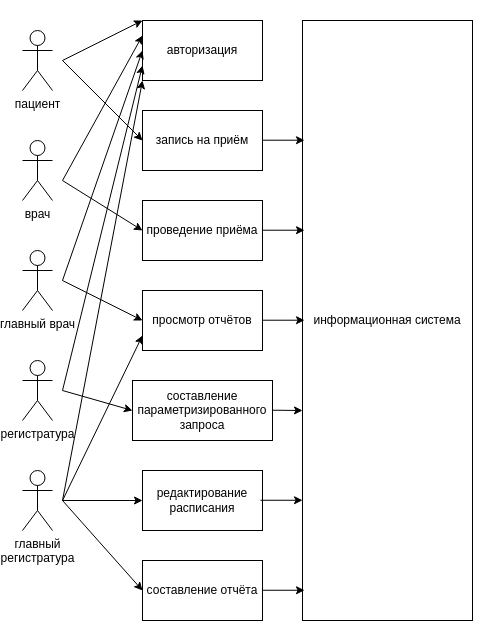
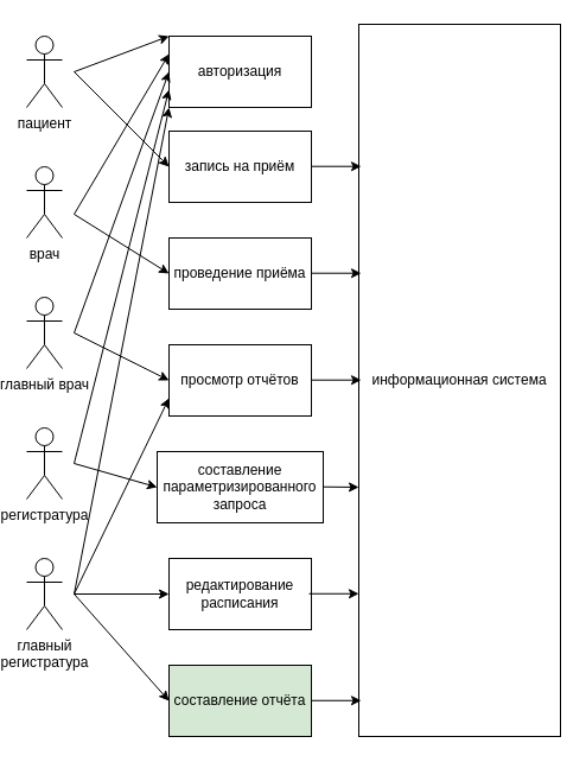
  <mxCell id="0" />
  <mxCell id="1" parent="0" />
  <mxCell id="2" value="пациент" style="shape=umlActor;verticalLabelPosition=bottom;verticalAlign=top;html=1;outlineConnect=0;" vertex="1" parent="1"><mxGeometry x="20" y="30" width="30" height="60" as="geometry" /></mxCell>
  <mxCell id="3" value="врач" style="shape=umlActor;verticalLabelPosition=bottom;verticalAlign=top;html=1;outlineConnect=0;" vertex="1" parent="1"><mxGeometry x="20" y="140" width="30" height="60" as="geometry" /></mxCell>
  <mxCell id="4" value="главный врач" style="shape=umlActor;verticalLabelPosition=bottom;verticalAlign=top;html=1;outlineConnect=0;" vertex="1" parent="1"><mxGeometry x="20" y="250" width="30" height="60" as="geometry" /></mxCell>
  <mxCell id="5" value="регистратура" style="shape=umlActor;verticalLabelPosition=bottom;verticalAlign=top;html=1;outlineConnect=0;" vertex="1" parent="1"><mxGeometry x="20" y="360" width="30" height="60" as="geometry" /></mxCell>
  <mxCell id="6" value="главный &lt;br&gt;регистратура" style="shape=umlActor;verticalLabelPosition=bottom;verticalAlign=top;html=1;outlineConnect=0;" vertex="1" parent="1"><mxGeometry x="20" y="470" width="30" height="60" as="geometry" /></mxCell>
- <mxCell id="7" value="авторизация" style="rounded=0;whiteSpace=wrap;html=1;" vertex="1" parent="1"><mxGeometry x="140" y="20" width="120" height="60" as="geometry" /></mxCell>
+ <mxCell id="7" value="авторизация" style="rounded=0;whiteSpace=wrap;html=1;" vertex="1" parent="1"><mxGeometry x="140" y="30" width="120" height="60" as="geometry" /></mxCell>
  <mxCell id="8" value="запись на приём" style="rounded=0;whiteSpace=wrap;html=1;" vertex="1" parent="1"><mxGeometry x="140" y="110" width="120" height="60" as="geometry" /></mxCell>
  <mxCell id="9" value="проведение приёма" style="rounded=0;whiteSpace=wrap;html=1;" vertex="1" parent="1"><mxGeometry x="140" y="200" width="120" height="60" as="geometry" /></mxCell>
  <mxCell id="10" value="просмотр отчётов" style="rounded=0;whiteSpace=wrap;html=1;" vertex="1" parent="1"><mxGeometry x="140" y="290" width="120" height="60" as="geometry" /></mxCell>
  <mxCell id="11" value="составление параметризированного запроса" style="rounded=0;whiteSpace=wrap;html=1;" vertex="1" parent="1"><mxGeometry x="130" y="380" width="140" height="60" as="geometry" /></mxCell>
  <mxCell id="12" value="редактирование расписания" style="rounded=0;whiteSpace=wrap;html=1;" vertex="1" parent="1"><mxGeometry x="140" y="470" width="120" height="60" as="geometry" /></mxCell>
- <mxCell id="13" value="составление отчёта" style="rounded=0;whiteSpace=wrap;html=1;" vertex="1" parent="1"><mxGeometry x="140" y="560" width="120" height="60" as="geometry" /></mxCell>
+ <mxCell id="13" value="составление отчёта" style="rounded=0;whiteSpace=wrap;html=1;fillColor=#d5e8d4;" vertex="1" parent="1"><mxGeometry x="140" y="560" width="120" height="60" as="geometry" /></mxCell>
  <mxCell id="14" value="информационная система" style="rounded=0;whiteSpace=wrap;html=1;" vertex="1" parent="1"><mxGeometry x="300" y="20" width="170" height="600" as="geometry" /></mxCell>
  <mxCell id="15" value="" style="endArrow=classic;html=1;rounded=0;entryX=0;entryY=0;entryDx=0;entryDy=0;" edge="1" parent="1" target="7"><mxGeometry width="50" height="50" relative="1" as="geometry"><mxPoint x="60" y="60" as="sourcePoint" /><mxPoint x="230" y="90" as="targetPoint" /></mxGeometry></mxCell>
  <mxCell id="16" value="" style="endArrow=classic;html=1;rounded=0;entryX=0;entryY=0.5;entryDx=0;entryDy=0;" edge="1" parent="1" target="8"><mxGeometry width="50" height="50" relative="1" as="geometry"><mxPoint x="60" y="60" as="sourcePoint" /><mxPoint x="150" y="30" as="targetPoint" /></mxGeometry></mxCell>
  <mxCell id="17" value="" style="endArrow=classic;html=1;rounded=0;entryX=0;entryY=0.25;entryDx=0;entryDy=0;" edge="1" parent="1" target="7"><mxGeometry width="50" height="50" relative="1" as="geometry"><mxPoint x="60" y="180" as="sourcePoint" /><mxPoint x="230" y="90" as="targetPoint" /></mxGeometry></mxCell>
  <mxCell id="18" value="" style="endArrow=classic;html=1;rounded=0;entryX=0;entryY=0.5;entryDx=0;entryDy=0;" edge="1" parent="1" target="9"><mxGeometry width="50" height="50" relative="1" as="geometry"><mxPoint x="60" y="180" as="sourcePoint" /><mxPoint x="150" y="45" as="targetPoint" /></mxGeometry></mxCell>
  <mxCell id="19" value="" style="endArrow=classic;html=1;rounded=0;entryX=0;entryY=0.5;entryDx=0;entryDy=0;" edge="1" parent="1" target="7"><mxGeometry width="50" height="50" relative="1" as="geometry"><mxPoint x="60" y="280" as="sourcePoint" /><mxPoint x="230" y="180" as="targetPoint" /></mxGeometry></mxCell>
  <mxCell id="20" value="" style="endArrow=classic;html=1;rounded=0;entryX=0;entryY=0.5;entryDx=0;entryDy=0;" edge="1" parent="1" target="10"><mxGeometry width="50" height="50" relative="1" as="geometry"><mxPoint x="60" y="280" as="sourcePoint" /><mxPoint x="150" y="60" as="targetPoint" /></mxGeometry></mxCell>
  <mxCell id="21" value="" style="endArrow=classic;html=1;rounded=0;entryX=0;entryY=0.75;entryDx=0;entryDy=0;" edge="1" parent="1" target="7"><mxGeometry width="50" height="50" relative="1" as="geometry"><mxPoint x="60" y="390" as="sourcePoint" /><mxPoint x="230" y="260" as="targetPoint" /></mxGeometry></mxCell>
  <mxCell id="22" value="" style="endArrow=classic;html=1;rounded=0;" edge="1" parent="1"><mxGeometry width="50" height="50" relative="1" as="geometry"><mxPoint x="60" y="390" as="sourcePoint" /><mxPoint x="130" y="410" as="targetPoint" /></mxGeometry></mxCell>
  <mxCell id="23" value="" style="endArrow=classic;html=1;rounded=0;entryX=0;entryY=1;entryDx=0;entryDy=0;" edge="1" parent="1" target="7"><mxGeometry width="50" height="50" relative="1" as="geometry"><mxPoint x="60" y="500" as="sourcePoint" /><mxPoint x="230" y="260" as="targetPoint" /></mxGeometry></mxCell>
  <mxCell id="24" value="" style="endArrow=classic;html=1;rounded=0;entryX=0;entryY=0.75;entryDx=0;entryDy=0;" edge="1" parent="1" target="10"><mxGeometry width="50" height="50" relative="1" as="geometry"><mxPoint x="60" y="500" as="sourcePoint" /><mxPoint x="150" y="90" as="targetPoint" /></mxGeometry></mxCell>
  <mxCell id="25" value="" style="endArrow=classic;html=1;rounded=0;" edge="1" parent="1" target="12"><mxGeometry width="50" height="50" relative="1" as="geometry"><mxPoint x="60" y="500" as="sourcePoint" /><mxPoint x="150" y="345" as="targetPoint" /></mxGeometry></mxCell>
  <mxCell id="26" value="" style="endArrow=classic;html=1;rounded=0;entryX=0;entryY=0.5;entryDx=0;entryDy=0;" edge="1" parent="1" target="13"><mxGeometry width="50" height="50" relative="1" as="geometry"><mxPoint x="60" y="500" as="sourcePoint" /><mxPoint x="150" y="510" as="targetPoint" /></mxGeometry></mxCell>
  <mxCell id="27" value="" style="endArrow=classic;html=1;rounded=0;exitX=1;exitY=0.5;exitDx=0;exitDy=0;entryX=0.011;entryY=0.05;entryDx=0;entryDy=0;entryPerimeter=0;" edge="1" parent="1"><mxGeometry width="50" height="50" relative="1" as="geometry"><mxPoint x="260" y="139.71" as="sourcePoint" /><mxPoint x="302" y="139.71" as="targetPoint" /></mxGeometry></mxCell>
  <mxCell id="28" value="" style="endArrow=classic;html=1;rounded=0;exitX=1;exitY=0.5;exitDx=0;exitDy=0;entryX=0.011;entryY=0.05;entryDx=0;entryDy=0;entryPerimeter=0;" edge="1" parent="1"><mxGeometry width="50" height="50" relative="1" as="geometry"><mxPoint x="260" y="229.71" as="sourcePoint" /><mxPoint x="302" y="229.71" as="targetPoint" /></mxGeometry></mxCell>
  <mxCell id="29" value="" style="endArrow=classic;html=1;rounded=0;exitX=1;exitY=0.5;exitDx=0;exitDy=0;entryX=0.011;entryY=0.05;entryDx=0;entryDy=0;entryPerimeter=0;" edge="1" parent="1"><mxGeometry width="50" height="50" relative="1" as="geometry"><mxPoint x="260" y="319.71" as="sourcePoint" /><mxPoint x="302" y="319.71" as="targetPoint" /></mxGeometry></mxCell>
  <mxCell id="30" value="" style="endArrow=classic;html=1;rounded=0;exitX=1;exitY=0.5;exitDx=0;exitDy=0;" edge="1" parent="1"><mxGeometry width="50" height="50" relative="1" as="geometry"><mxPoint x="270" y="409.71" as="sourcePoint" /><mxPoint x="300" y="410" as="targetPoint" /></mxGeometry></mxCell>
  <mxCell id="31" value="" style="endArrow=classic;html=1;rounded=0;exitX=1;exitY=0.5;exitDx=0;exitDy=0;entryX=0.011;entryY=0.05;entryDx=0;entryDy=0;entryPerimeter=0;" edge="1" parent="1"><mxGeometry width="50" height="50" relative="1" as="geometry"><mxPoint x="258" y="499.76" as="sourcePoint" /><mxPoint x="300" y="499.76" as="targetPoint" /></mxGeometry></mxCell>
  <mxCell id="32" value="" style="endArrow=classic;html=1;rounded=0;exitX=1;exitY=0.5;exitDx=0;exitDy=0;entryX=0.011;entryY=0.05;entryDx=0;entryDy=0;entryPerimeter=0;" edge="1" parent="1"><mxGeometry width="50" height="50" relative="1" as="geometry"><mxPoint x="260" y="589.76" as="sourcePoint" /><mxPoint x="302" y="589.76" as="targetPoint" /></mxGeometry></mxCell>
